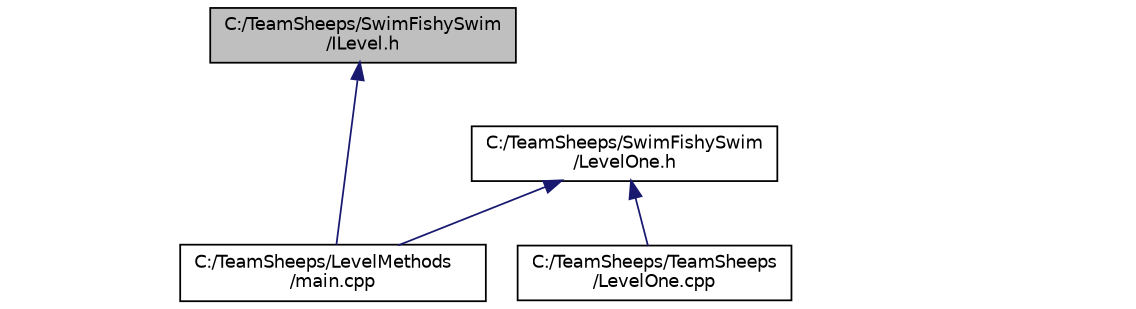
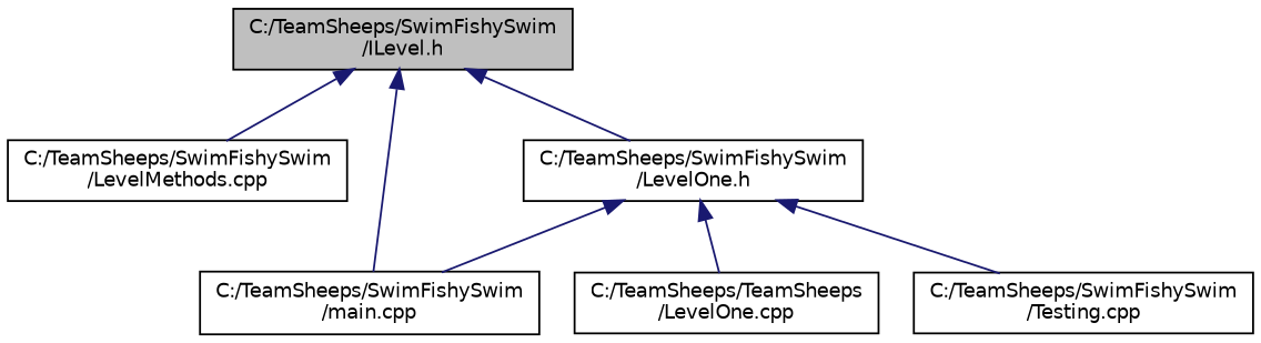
  digraph {
    fontname="DejaVu Sans"
    node [color=black fillcolor=white fontname="DejaVu Sans" fontsize=10 shape=record style=filled]
    edge [color=midnightblue dir=back fontname="DejaVu Sans" fontsize=10 labelfontname=Helvetica labelfontsize=10 style=solid]
    n1 [fillcolor=grey75 fontcolor=black height=0.2 label="C:/TeamSheeps/SwimFishySwim\l/ILevel.h" width=0.4]
+   n2 [height=0.2 label="C:/TeamSheeps/SwimFishySwim\l/LevelMethods.cpp" width=0.4]
    n3 [height=0.2 label="C:/TeamSheeps/SwimFishySwim\l/LevelOne.h" width=0.4]
-   n4 [height=0.2 label="C:/TeamSheeps/LevelMethods\l/main.cpp" width=0.4]
+   n4 [height=0.2 label="C:/TeamSheeps/SwimFishySwim\l/main.cpp" width=0.4]
    n5 [height=0.2 label="C:/TeamSheeps/TeamSheeps\l/LevelOne.cpp" width=0.4]
+   n6 [height=0.2 label="C:/TeamSheeps/SwimFishySwim\l/Testing.cpp" width=0.4]
+   n1 -> n2
+   n1 -> n3
    n1 -> n4
    n3 -> n4
    n3 -> n5
+   n3 -> n6
  }
